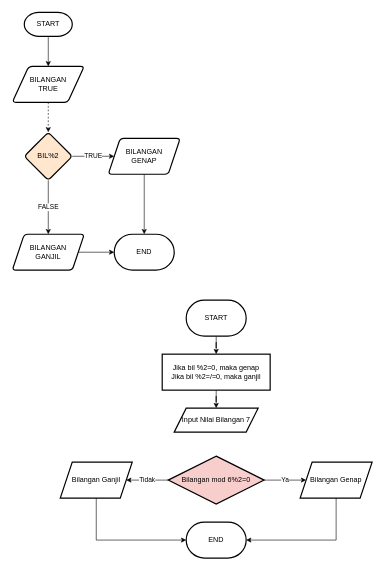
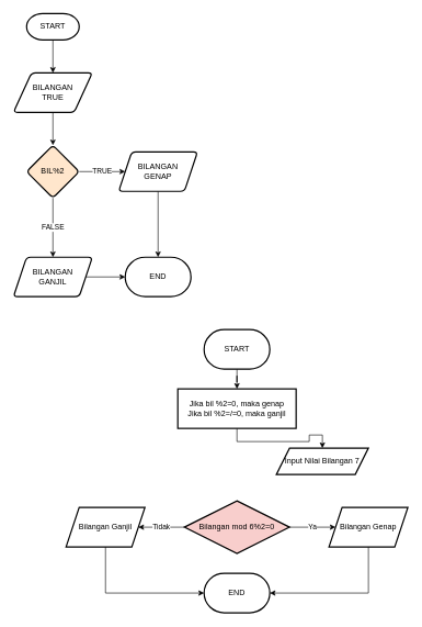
  <mxCell id="0" />
  <mxCell id="1" parent="0" />
  <mxCell id="2" value="" style="edgeStyle=orthogonalEdgeStyle;rounded=0;orthogonalLoop=1;jettySize=auto;html=1;" parent="1" source="3" target="5" edge="1"><mxGeometry relative="1" as="geometry" /></mxCell>
  <mxCell id="3" value="START" style="strokeWidth=2;html=1;shape=mxgraph.flowchart.terminator;whiteSpace=wrap;" parent="1" vertex="1"><mxGeometry x="40" y="20" width="80" height="40" as="geometry" /></mxCell>
- <mxCell id="4" value="" style="edgeStyle=orthogonalEdgeStyle;rounded=0;orthogonalLoop=1;jettySize=auto;html=1;dashed=1;" parent="1" source="5" target="8" edge="1"><mxGeometry relative="1" as="geometry" /></mxCell>
+ <mxCell id="4" value="" style="edgeStyle=orthogonalEdgeStyle;rounded=0;orthogonalLoop=1;jettySize=auto;html=1;" parent="1" source="5" target="8" edge="1"><mxGeometry relative="1" as="geometry" /></mxCell>
  <mxCell id="5" value="BILANGAN&lt;br&gt;TRUE" style="shape=parallelogram;html=1;strokeWidth=2;perimeter=parallelogramPerimeter;whiteSpace=wrap;rounded=1;arcSize=12;size=0.23;" parent="1" vertex="1"><mxGeometry x="20" y="110" width="120" height="60" as="geometry" /></mxCell>
  <mxCell id="6" value="TRUE" style="edgeStyle=orthogonalEdgeStyle;rounded=0;orthogonalLoop=1;jettySize=auto;html=1;" parent="1" source="8" target="10" edge="1"><mxGeometry relative="1" as="geometry" /></mxCell>
  <mxCell id="7" value="FALSE" style="edgeStyle=orthogonalEdgeStyle;rounded=0;orthogonalLoop=1;jettySize=auto;html=1;" parent="1" source="8" target="12" edge="1"><mxGeometry relative="1" as="geometry" /></mxCell>
  <mxCell id="8" value="BIL%2" style="rhombus;whiteSpace=wrap;html=1;strokeWidth=2;rounded=1;arcSize=12;fillColor=#ffe6cc;" parent="1" vertex="1"><mxGeometry x="40" y="220" width="80" height="80" as="geometry" /></mxCell>
  <mxCell id="9" value="" style="edgeStyle=orthogonalEdgeStyle;rounded=0;orthogonalLoop=1;jettySize=auto;html=1;" parent="1" source="10" target="13" edge="1"><mxGeometry relative="1" as="geometry" /></mxCell>
  <mxCell id="10" value="BILANGAN&lt;br&gt;GENAP" style="shape=parallelogram;perimeter=parallelogramPerimeter;whiteSpace=wrap;html=1;fixedSize=1;strokeWidth=2;rounded=1;arcSize=12;" parent="1" vertex="1"><mxGeometry x="180" y="230" width="120" height="60" as="geometry" /></mxCell>
  <mxCell id="11" value="" style="edgeStyle=orthogonalEdgeStyle;rounded=0;orthogonalLoop=1;jettySize=auto;html=1;" parent="1" source="12" target="13" edge="1"><mxGeometry relative="1" as="geometry" /></mxCell>
  <mxCell id="12" value="BILANGAN&lt;br&gt;GANJIL" style="shape=parallelogram;perimeter=parallelogramPerimeter;whiteSpace=wrap;html=1;fixedSize=1;strokeWidth=2;rounded=1;arcSize=12;" parent="1" vertex="1"><mxGeometry x="20" y="390" width="120" height="60" as="geometry" /></mxCell>
  <mxCell id="13" value="END" style="strokeWidth=2;html=1;shape=mxgraph.flowchart.terminator;whiteSpace=wrap;" parent="1" vertex="1"><mxGeometry x="190" y="390" width="100" height="60" as="geometry" /></mxCell>
  <mxCell id="14" value="" style="edgeStyle=orthogonalEdgeStyle;rounded=0;orthogonalLoop=1;jettySize=auto;html=1;" parent="1" source="15" target="17" edge="1"><mxGeometry relative="1" as="geometry" /></mxCell>
  <mxCell id="15" value="START" style="strokeWidth=2;html=1;shape=mxgraph.flowchart.terminator;whiteSpace=wrap;" parent="1" vertex="1"><mxGeometry x="310" y="500" width="100" height="60" as="geometry" /></mxCell>
  <mxCell id="16" value="" style="edgeStyle=orthogonalEdgeStyle;rounded=0;orthogonalLoop=1;jettySize=auto;html=1;" parent="1" source="17" target="18" edge="1"><mxGeometry relative="1" as="geometry" /></mxCell>
  <mxCell id="17" value="Jika bil %2=0, maka genap&lt;br&gt;Jika bil %2=/=0, maka ganjil" style="whiteSpace=wrap;html=1;strokeWidth=2;" parent="1" vertex="1"><mxGeometry x="270" y="590" width="180" height="60" as="geometry" /></mxCell>
- <mxCell id="18" value="Input Nilai Bilangan 7" style="shape=parallelogram;perimeter=parallelogramPerimeter;whiteSpace=wrap;html=1;fixedSize=1;strokeWidth=2;" parent="1" vertex="1"><mxGeometry x="290" y="680" width="140" height="40" as="geometry" /></mxCell>
+ <mxCell id="18" value="Input Nilai Bilangan 7" style="shape=parallelogram;perimeter=parallelogramPerimeter;whiteSpace=wrap;html=1;fixedSize=1;strokeWidth=2;" parent="1" vertex="1"><mxGeometry x="420" y="680" width="140" height="40" as="geometry" /></mxCell>
  <mxCell id="19" value="Tidak" style="edgeStyle=orthogonalEdgeStyle;rounded=0;orthogonalLoop=1;jettySize=auto;html=1;" parent="1" source="21" target="22" edge="1"><mxGeometry relative="1" as="geometry" /></mxCell>
  <mxCell id="20" value="Ya" style="edgeStyle=orthogonalEdgeStyle;rounded=0;orthogonalLoop=1;jettySize=auto;html=1;" parent="1" source="21" target="23" edge="1"><mxGeometry relative="1" as="geometry" /></mxCell>
  <mxCell id="21" value="Bilangan mod 6%2=0" style="rhombus;whiteSpace=wrap;html=1;strokeWidth=2;fillColor=#f8cecc;" parent="1" vertex="1"><mxGeometry x="280" y="760" width="160" height="80" as="geometry" /></mxCell>
  <mxCell id="22" value="Bilangan Ganjil" style="shape=parallelogram;perimeter=parallelogramPerimeter;whiteSpace=wrap;html=1;fixedSize=1;strokeWidth=2;" parent="1" vertex="1"><mxGeometry x="100" y="770" width="120" height="60" as="geometry" /></mxCell>
  <mxCell id="23" value="Bilangan Genap" style="shape=parallelogram;perimeter=parallelogramPerimeter;whiteSpace=wrap;html=1;fixedSize=1;strokeWidth=2;" parent="1" vertex="1"><mxGeometry x="500" y="770" width="120" height="60" as="geometry" /></mxCell>
  <mxCell id="24" value="END" style="strokeWidth=2;html=1;shape=mxgraph.flowchart.terminator;whiteSpace=wrap;" parent="1" vertex="1"><mxGeometry x="310" y="870" width="100" height="60" as="geometry" /></mxCell>
  <mxCell id="25" style="edgeStyle=orthogonalEdgeStyle;rounded=0;orthogonalLoop=1;jettySize=auto;html=1;exitX=0.5;exitY=1;exitDx=0;exitDy=0;entryX=0;entryY=0.5;entryDx=0;entryDy=0;entryPerimeter=0;" parent="1" source="22" target="24" edge="1"><mxGeometry relative="1" as="geometry"><Array as="points"><mxPoint x="160" y="900" /></Array></mxGeometry></mxCell>
  <mxCell id="26" style="edgeStyle=orthogonalEdgeStyle;rounded=0;orthogonalLoop=1;jettySize=auto;html=1;exitX=0.5;exitY=1;exitDx=0;exitDy=0;entryX=1;entryY=0.5;entryDx=0;entryDy=0;entryPerimeter=0;" parent="1" source="23" target="24" edge="1"><mxGeometry relative="1" as="geometry" /></mxCell>
